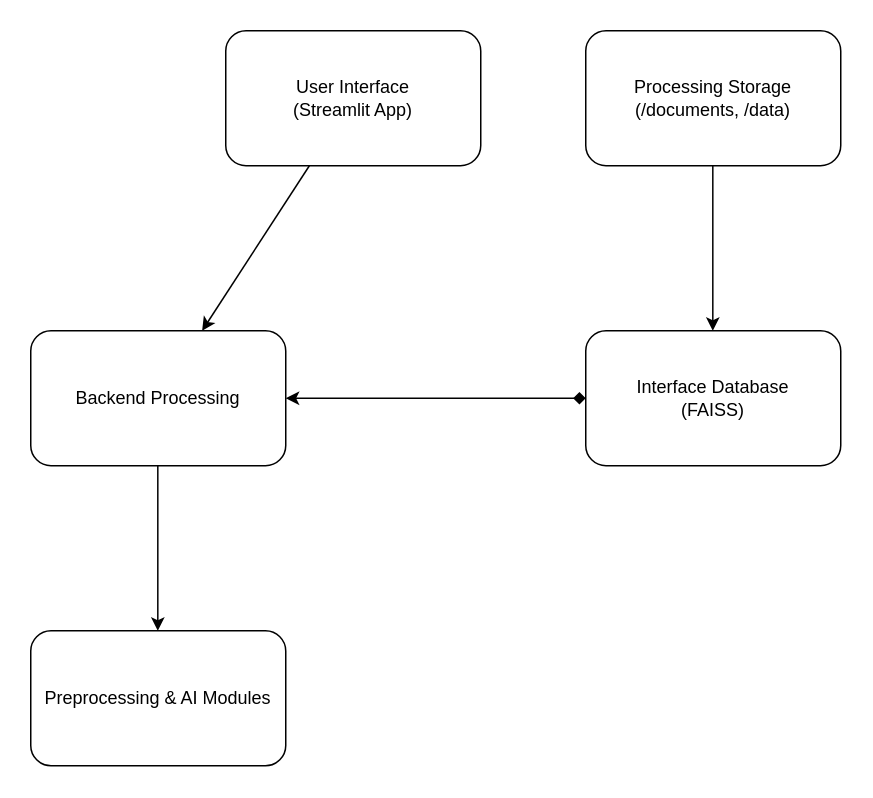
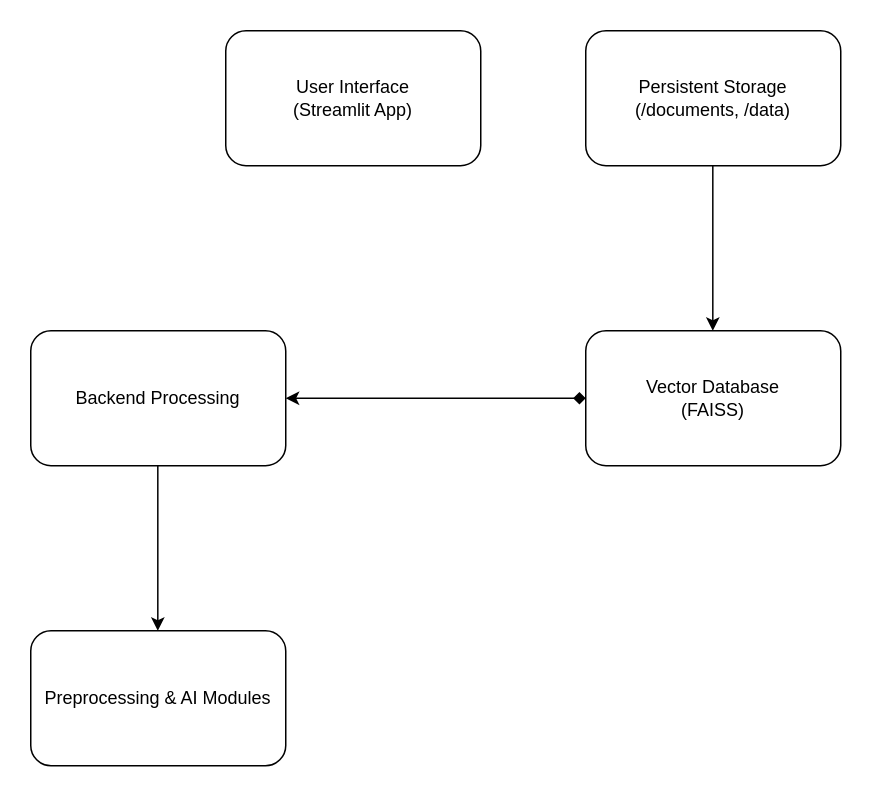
  <mxCell id="0" />
  <mxCell id="1" parent="0" />
  <mxCell id="2" value="User Interface&lt;div&gt;(Streamlit App)&lt;/div&gt;" style="rounded=1;whiteSpace=wrap;html=1;" vertex="1" parent="1"><mxGeometry x="150" y="20" width="170" height="90" as="geometry" /></mxCell>
- <mxCell id="3" value="Processing Storage&lt;div&gt;(/documents, /data)&lt;/div&gt;" style="rounded=1;whiteSpace=wrap;html=1;" vertex="1" parent="1"><mxGeometry x="390" y="20" width="170" height="90" as="geometry" /></mxCell>
+ <mxCell id="3" value="Persistent Storage&lt;div&gt;(/documents, /data)&lt;/div&gt;" style="rounded=1;whiteSpace=wrap;html=1;" vertex="1" parent="1"><mxGeometry x="390" y="20" width="170" height="90" as="geometry" /></mxCell>
  <mxCell id="4" value="Backend Processing" style="rounded=1;whiteSpace=wrap;html=1;" vertex="1" parent="1"><mxGeometry x="20" y="220" width="170" height="90" as="geometry" /></mxCell>
- <mxCell id="5" value="Interface Database&lt;div&gt;(FAISS)&lt;/div&gt;" style="rounded=1;whiteSpace=wrap;html=1;" vertex="1" parent="1"><mxGeometry x="390" y="220" width="170" height="90" as="geometry" /></mxCell>
+ <mxCell id="5" value="Vector Database&lt;div&gt;(FAISS)&lt;/div&gt;" style="rounded=1;whiteSpace=wrap;html=1;" vertex="1" parent="1"><mxGeometry x="390" y="220" width="170" height="90" as="geometry" /></mxCell>
  <mxCell id="6" value="Preprocessing &amp;amp; AI Modules" style="rounded=1;whiteSpace=wrap;html=1;" vertex="1" parent="1"><mxGeometry x="20" y="420" width="170" height="90" as="geometry" /></mxCell>
  <mxCell id="7" value="" style="endArrow=diamond;startArrow=classic;html=1;rounded=0;exitX=1;exitY=0.5;exitDx=0;exitDy=0;entryX=0;entryY=0.5;entryDx=0;entryDy=0;" edge="1" parent="1" source="4" target="5"><mxGeometry width="50" height="50" relative="1" as="geometry"><mxPoint x="260" y="300" as="sourcePoint" /><mxPoint x="310" y="250" as="targetPoint" /></mxGeometry></mxCell>
- <mxCell id="8" value="" style="endArrow=classic;html=1;rounded=0;" edge="1" parent="1" source="2" target="4"><mxGeometry width="50" height="50" relative="1" as="geometry"><mxPoint x="100" y="110" as="sourcePoint" /><mxPoint x="310" y="250" as="targetPoint" /></mxGeometry></mxCell>
  <mxCell id="9" value="" style="endArrow=classic;html=1;rounded=0;" edge="1" parent="1"><mxGeometry width="50" height="50" relative="1" as="geometry"><mxPoint x="474.71" y="110" as="sourcePoint" /><mxPoint x="474.71" y="220" as="targetPoint" /></mxGeometry></mxCell>
  <mxCell id="10" value="" style="endArrow=classic;html=1;rounded=0;" edge="1" parent="1"><mxGeometry width="50" height="50" relative="1" as="geometry"><mxPoint x="104.71" y="310" as="sourcePoint" /><mxPoint x="104.71" y="420" as="targetPoint" /></mxGeometry></mxCell>
